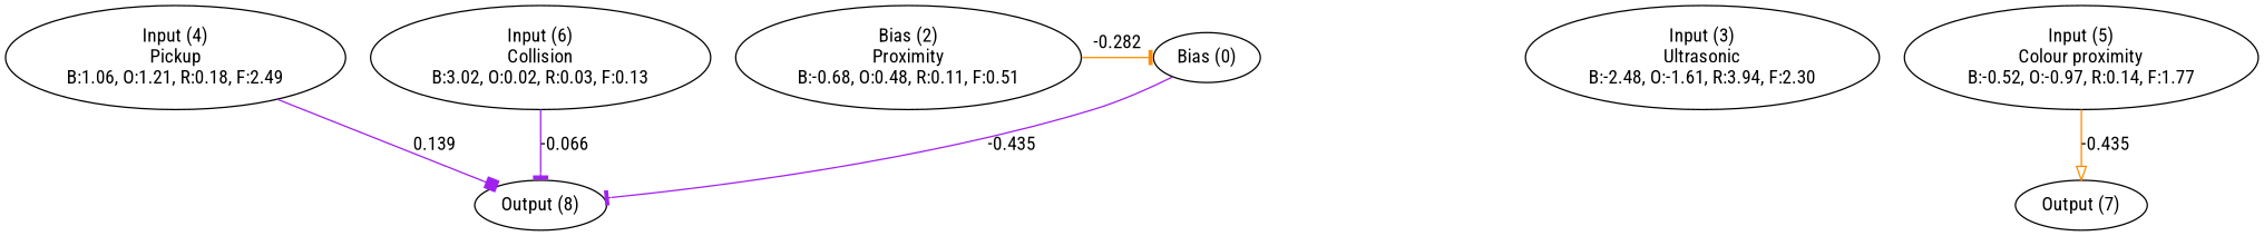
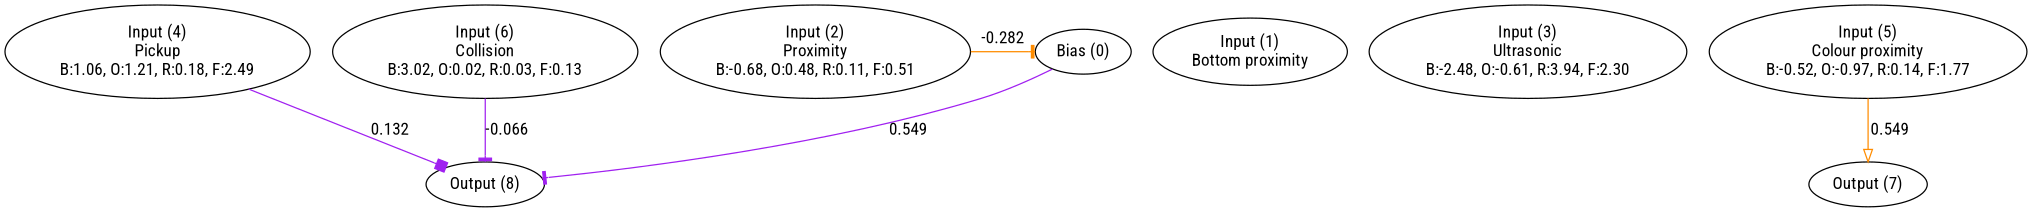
  digraph {
    fontname="Roboto Condensed"
    node [fontname="Roboto Condensed"]
    edge [arrowhead=tee color=purple fontname="Roboto Condensed"]
    n1 [label="Bias (0)"]
-   n3 [label="Bias (2)\nProximity\nB:-0.68, O:0.48, R:0.11, F:0.51"]
-   n4 [label="Input (3)\nUltrasonic\nB:-2.48, O:-1.61, R:3.94, F:2.30"]
+   n2 [label="Input (1)\nBottom proximity"]
+   n3 [label="Input (2)\nProximity\nB:-0.68, O:0.48, R:0.11, F:0.51"]
+   n4 [label="Input (3)\nUltrasonic\nB:-2.48, O:-0.61, R:3.94, F:2.30"]
    n5 [label="Input (4)\nPickup\nB:1.06, O:1.21, R:0.18, F:2.49"]
    n6 [label="Input (5)\nColour proximity\nB:-0.52, O:-0.97, R:0.14, F:1.77"]
    n7 [label="Input (6)\nCollision\nB:3.02, O:0.02, R:0.03, F:0.13"]
    n8 [label="Output (7)"]
    n9 [label="Output (8)"]
    subgraph sub_1 {
      rank=same
      n1
+     n2
      n3
      n4
      n5
      n6
      n7
    }
    subgraph sub_2 {
      rank=same
      n8
      n9
    }
-   n1 -> n9 [label=-0.435]
+   n1 -> n9 [label=0.549]
    n3 -> n1 [color=darkorange label=-0.282]
-   n5 -> n9 [arrowhead=box label=0.139]
-   n6 -> n8 [arrowhead=onormal color=darkorange label=-0.435]
+   n5 -> n9 [arrowhead=box label=0.132]
+   n6 -> n8 [arrowhead=onormal color=darkorange label=0.549]
    n7 -> n9 [label=-0.066]
  }
